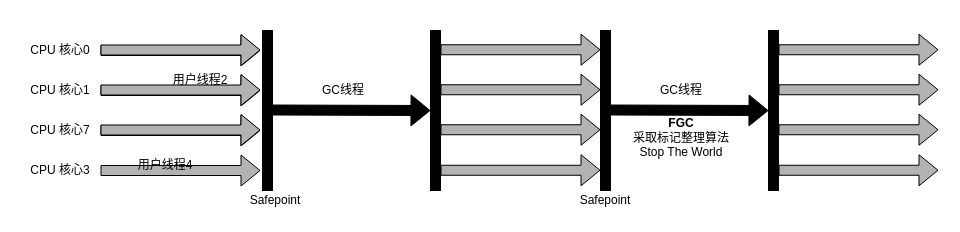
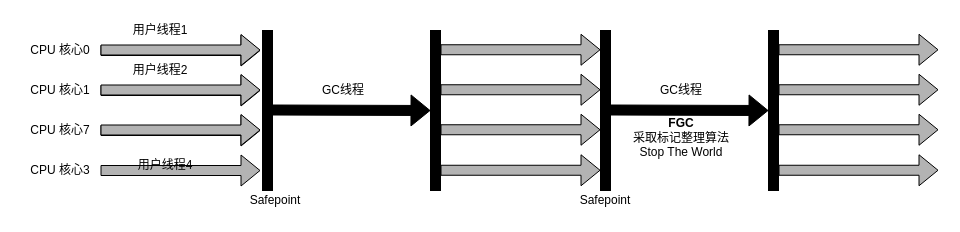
  <mxCell id="0" />
  <mxCell id="1" parent="0" />
  <mxCell id="2" value="" style="shape=flexArrow;endArrow=classic;html=1;fillColor=#B3B3B3;endSize=6;strokeWidth=1;" edge="1" parent="1"><mxGeometry width="50" height="50" relative="1" as="geometry"><mxPoint x="100" y="50" as="sourcePoint" /><mxPoint x="260" y="50" as="targetPoint" /></mxGeometry></mxCell>
+ <mxCell id="3" value="用户线程1" style="text;html=1;strokeColor=none;fillColor=none;align=center;verticalAlign=middle;whiteSpace=wrap;rounded=0;" vertex="1" parent="1"><mxGeometry x="120" y="20" width="80" height="20" as="geometry" /></mxCell>
  <mxCell id="4" value="CPU 核心0" style="text;html=1;strokeColor=none;fillColor=none;align=center;verticalAlign=middle;whiteSpace=wrap;rounded=0;" vertex="1" parent="1"><mxGeometry x="20" y="40" width="80" height="20" as="geometry" /></mxCell>
  <mxCell id="5" value="" style="shape=flexArrow;endArrow=classic;html=1;fillColor=#B3B3B3;" edge="1" parent="1"><mxGeometry width="50" height="50" relative="1" as="geometry"><mxPoint x="100" y="90" as="sourcePoint" /><mxPoint x="260" y="90" as="targetPoint" /></mxGeometry></mxCell>
- <mxCell id="6" value="用户线程2" style="text;html=1;strokeColor=none;fillColor=none;align=center;verticalAlign=middle;whiteSpace=wrap;rounded=0;" vertex="1" parent="1"><mxGeometry x="160" y="70" width="80" height="20" as="geometry" /></mxCell>
+ <mxCell id="6" value="用户线程2" style="text;html=1;strokeColor=none;fillColor=none;align=center;verticalAlign=middle;whiteSpace=wrap;rounded=0;" vertex="1" parent="1"><mxGeometry x="120" y="60" width="80" height="20" as="geometry" /></mxCell>
  <mxCell id="7" value="CPU 核心1" style="text;html=1;strokeColor=none;fillColor=none;align=center;verticalAlign=middle;whiteSpace=wrap;rounded=0;" vertex="1" parent="1"><mxGeometry x="20" y="80" width="80" height="20" as="geometry" /></mxCell>
  <mxCell id="8" value="" style="shape=flexArrow;endArrow=classic;html=1;fillColor=#B3B3B3;" edge="1" parent="1"><mxGeometry width="50" height="50" relative="1" as="geometry"><mxPoint x="100" y="130" as="sourcePoint" /><mxPoint x="260" y="130" as="targetPoint" /></mxGeometry></mxCell>
  <mxCell id="9" value="CPU 核心7" style="text;html=1;strokeColor=none;fillColor=none;align=center;verticalAlign=middle;whiteSpace=wrap;rounded=0;" vertex="1" parent="1"><mxGeometry x="20" y="120" width="80" height="20" as="geometry" /></mxCell>
  <mxCell id="10" value="" style="shape=flexArrow;endArrow=classic;html=1;fillColor=#B3B3B3;" edge="1" parent="1"><mxGeometry width="50" height="50" relative="1" as="geometry"><mxPoint x="100" y="170" as="sourcePoint" /><mxPoint x="260" y="170" as="targetPoint" /></mxGeometry></mxCell>
  <mxCell id="11" value="用户线程4" style="text;html=1;strokeColor=none;fillColor=none;align=center;verticalAlign=middle;whiteSpace=wrap;rounded=0;" vertex="1" parent="1"><mxGeometry x="125" y="155" width="80" height="20" as="geometry" /></mxCell>
  <mxCell id="12" value="CPU 核心3" style="text;html=1;strokeColor=none;fillColor=none;align=center;verticalAlign=middle;whiteSpace=wrap;rounded=0;" vertex="1" parent="1"><mxGeometry x="20" y="160" width="80" height="20" as="geometry" /></mxCell>
  <mxCell id="13" value="" style="rounded=0;whiteSpace=wrap;html=1;fillColor=#000000;" vertex="1" parent="1"><mxGeometry x="262" y="30" width="10" height="160" as="geometry" /></mxCell>
  <mxCell id="14" value="GC线程" style="text;html=1;strokeColor=none;fillColor=none;align=center;verticalAlign=middle;whiteSpace=wrap;rounded=0;" vertex="1" parent="1"><mxGeometry x="303" y="80" width="80" height="20" as="geometry" /></mxCell>
  <mxCell id="15" value="" style="shape=flexArrow;endArrow=classic;html=1;fillColor=#000000;endSize=6;strokeWidth=1;" edge="1" parent="1"><mxGeometry width="50" height="50" relative="1" as="geometry"><mxPoint x="272" y="109.5" as="sourcePoint" /><mxPoint x="430" y="110" as="targetPoint" /></mxGeometry></mxCell>
  <mxCell id="16" value="Safepoint" style="text;html=1;strokeColor=none;fillColor=none;align=center;verticalAlign=middle;whiteSpace=wrap;rounded=0;" vertex="1" parent="1"><mxGeometry x="235" y="190" width="80" height="20" as="geometry" /></mxCell>
  <mxCell id="17" value="" style="shape=flexArrow;endArrow=classic;html=1;fillColor=#B3B3B3;endSize=6;strokeWidth=1;" edge="1" parent="1"><mxGeometry width="50" height="50" relative="1" as="geometry"><mxPoint x="100" y="49.5" as="sourcePoint" /><mxPoint x="260" y="49.5" as="targetPoint" /></mxGeometry></mxCell>
  <mxCell id="18" value="" style="shape=flexArrow;endArrow=classic;html=1;fillColor=#B3B3B3;" edge="1" parent="1"><mxGeometry width="50" height="50" relative="1" as="geometry"><mxPoint x="100" y="89.5" as="sourcePoint" /><mxPoint x="260" y="89.5" as="targetPoint" /></mxGeometry></mxCell>
  <mxCell id="19" value="" style="shape=flexArrow;endArrow=classic;html=1;fillColor=#B3B3B3;" edge="1" parent="1"><mxGeometry width="50" height="50" relative="1" as="geometry"><mxPoint x="100" y="129.5" as="sourcePoint" /><mxPoint x="260" y="129.5" as="targetPoint" /></mxGeometry></mxCell>
  <mxCell id="20" value="" style="shape=flexArrow;endArrow=classic;html=1;fillColor=#B3B3B3;endSize=6;strokeWidth=1;" edge="1" parent="1"><mxGeometry width="50" height="50" relative="1" as="geometry"><mxPoint x="440" y="49.25" as="sourcePoint" /><mxPoint x="600" y="49.25" as="targetPoint" /></mxGeometry></mxCell>
  <mxCell id="21" value="" style="shape=flexArrow;endArrow=classic;html=1;fillColor=#B3B3B3;" edge="1" parent="1"><mxGeometry width="50" height="50" relative="1" as="geometry"><mxPoint x="440" y="89.25" as="sourcePoint" /><mxPoint x="600" y="89.25" as="targetPoint" /></mxGeometry></mxCell>
  <mxCell id="22" value="" style="shape=flexArrow;endArrow=classic;html=1;fillColor=#B3B3B3;" edge="1" parent="1"><mxGeometry width="50" height="50" relative="1" as="geometry"><mxPoint x="440" y="129.25" as="sourcePoint" /><mxPoint x="600" y="129.25" as="targetPoint" /></mxGeometry></mxCell>
  <mxCell id="23" value="" style="shape=flexArrow;endArrow=classic;html=1;fillColor=#B3B3B3;" edge="1" parent="1"><mxGeometry width="50" height="50" relative="1" as="geometry"><mxPoint x="440" y="169.75" as="sourcePoint" /><mxPoint x="600" y="169.75" as="targetPoint" /></mxGeometry></mxCell>
  <mxCell id="24" value="" style="rounded=0;whiteSpace=wrap;html=1;fillColor=#000000;" vertex="1" parent="1"><mxGeometry x="430" y="30" width="10" height="160" as="geometry" /></mxCell>
  <mxCell id="25" value="" style="rounded=0;whiteSpace=wrap;html=1;fillColor=#000000;" vertex="1" parent="1"><mxGeometry x="600" y="30" width="10" height="160" as="geometry" /></mxCell>
  <mxCell id="26" value="Safepoint" style="text;html=1;strokeColor=none;fillColor=none;align=center;verticalAlign=middle;whiteSpace=wrap;rounded=0;" vertex="1" parent="1"><mxGeometry x="565" y="190" width="80" height="20" as="geometry" /></mxCell>
  <mxCell id="27" value="&lt;br /&gt;&lt;b&gt;FGC&lt;/b&gt;&lt;br /&gt;采取标记整理算法&lt;br /&gt;Stop The World" style="text;html=1;strokeColor=none;fillColor=none;align=center;verticalAlign=middle;whiteSpace=wrap;rounded=0;" vertex="1" parent="1"><mxGeometry x="618" y="120" width="126" height="20" as="geometry" /></mxCell>
  <mxCell id="28" value="" style="shape=flexArrow;endArrow=classic;html=1;fillColor=#B3B3B3;" edge="1" parent="1"><mxGeometry width="50" height="50" relative="1" as="geometry"><mxPoint x="778" y="89.25" as="sourcePoint" /><mxPoint x="938" y="89.25" as="targetPoint" /></mxGeometry></mxCell>
  <mxCell id="29" value="" style="shape=flexArrow;endArrow=classic;html=1;fillColor=#B3B3B3;" edge="1" parent="1"><mxGeometry width="50" height="50" relative="1" as="geometry"><mxPoint x="778" y="129.25" as="sourcePoint" /><mxPoint x="938" y="129.25" as="targetPoint" /></mxGeometry></mxCell>
  <mxCell id="30" value="" style="shape=flexArrow;endArrow=classic;html=1;fillColor=#B3B3B3;" edge="1" parent="1"><mxGeometry width="50" height="50" relative="1" as="geometry"><mxPoint x="778" y="169.75" as="sourcePoint" /><mxPoint x="938" y="169.75" as="targetPoint" /></mxGeometry></mxCell>
  <mxCell id="31" value="" style="shape=flexArrow;endArrow=classic;html=1;fillColor=#000000;endSize=6;strokeWidth=1;" edge="1" parent="1"><mxGeometry width="50" height="50" relative="1" as="geometry"><mxPoint x="610" y="109.5" as="sourcePoint" /><mxPoint x="768" y="110" as="targetPoint" /></mxGeometry></mxCell>
  <mxCell id="32" value="GC线程" style="text;html=1;strokeColor=none;fillColor=none;align=center;verticalAlign=middle;whiteSpace=wrap;rounded=0;" vertex="1" parent="1"><mxGeometry x="641" y="80" width="80" height="20" as="geometry" /></mxCell>
  <mxCell id="33" value="" style="shape=flexArrow;endArrow=classic;html=1;fillColor=#B3B3B3;endSize=6;strokeWidth=1;" edge="1" parent="1"><mxGeometry width="50" height="50" relative="1" as="geometry"><mxPoint x="778" y="49.25" as="sourcePoint" /><mxPoint x="938" y="49.25" as="targetPoint" /></mxGeometry></mxCell>
  <mxCell id="34" value="" style="rounded=0;whiteSpace=wrap;html=1;fillColor=#000000;" vertex="1" parent="1"><mxGeometry x="768" y="30" width="10" height="160" as="geometry" /></mxCell>
